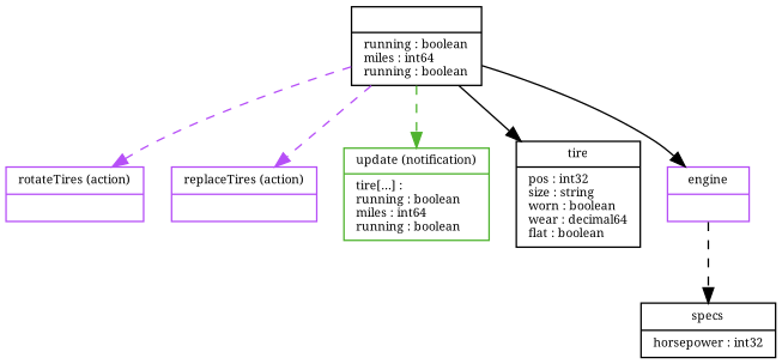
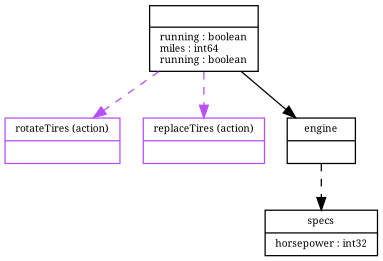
  digraph {
    fontname="Noto Serif"
    fontsize=8
    node [fontname="Noto Serif" fontsize=8 shape=record]
    edge [fontname="Noto Serif" fontsize=8 style=dashed]
    n1 [label="{|running : boolean\lmiles : int64\lrunning : boolean\l}"]
    n2 [color="#b64ff7" label="{rotateTires (action)|}"]
    n3 [color="#b64ff7" label="{replaceTires (action)|}"]
-   n4 [color="#4fb32e" label="{update (notification)|tire[…] : \lrunning : boolean\lmiles : int64\lrunning : boolean\l}"]
-   n5 [label="{tire|pos : int32\lsize : string\lworn : boolean\lwear : decimal64\lflat : boolean\l}"]
-   n6 [label="{engine|}" color="#b64ff7"]
+   n6 [label="{engine|}"]
    n7 [label="{specs|horsepower : int32\l}"]
    n1 -> n2 [color="#b64ff7"]
    n1 -> n3 [color="#b64ff7"]
-   n1 -> n4 [color="#4fb32e"]
-   n1 -> n5 [style=""]
    n1 -> n6 [style=""]
    n6 -> n7
  }
